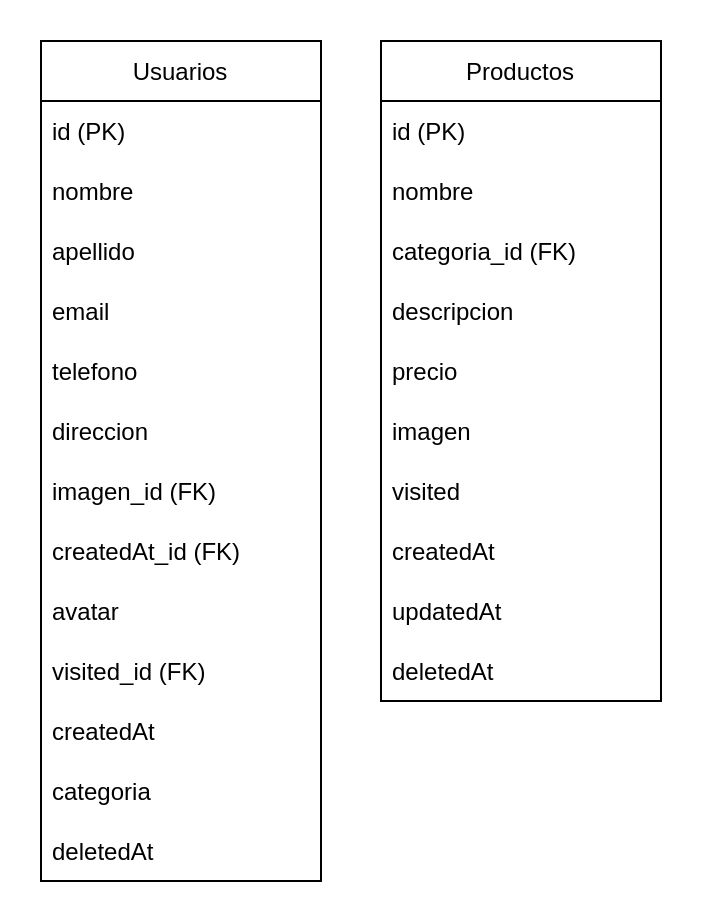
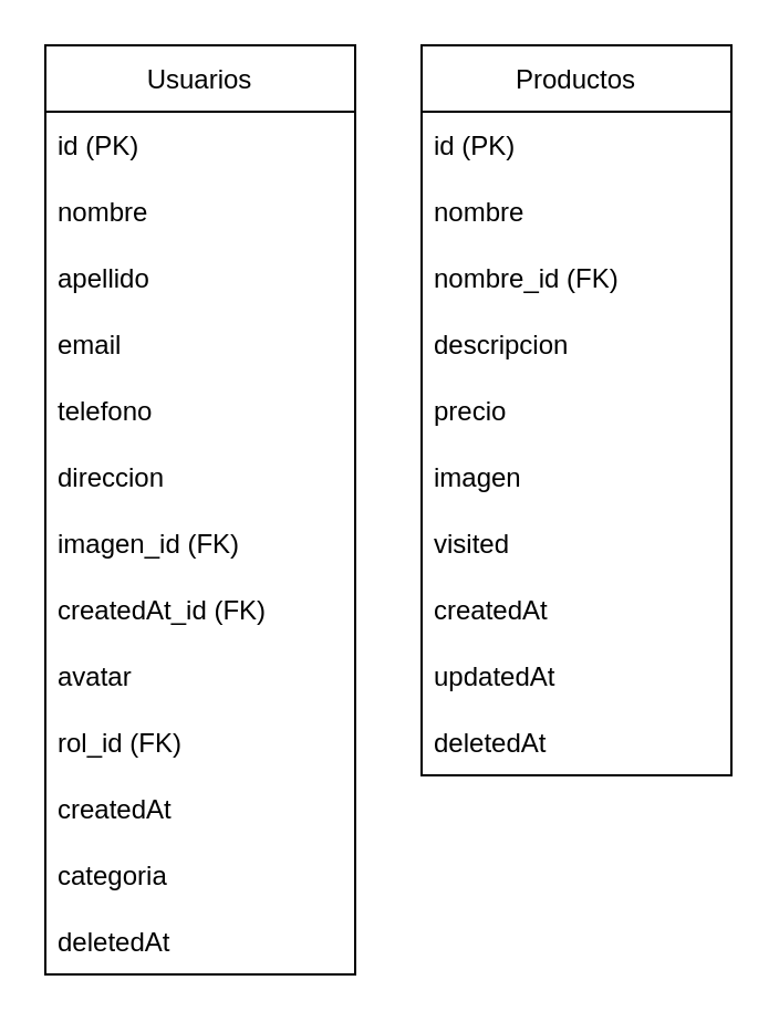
  <mxCell id="0" />
  <mxCell id="1" parent="0" />
  <mxCell id="2" value="Usuarios" style="swimlane;fontStyle=0;childLayout=stackLayout;horizontal=1;startSize=30;horizontalStack=0;resizeParent=1;resizeParentMax=0;resizeLast=0;collapsible=1;marginBottom=0;" vertex="1" parent="1"><mxGeometry x="20" y="20" width="140" height="420" as="geometry" /></mxCell>
  <mxCell id="3" value="id (PK)" style="text;strokeColor=none;fillColor=none;align=left;verticalAlign=middle;spacingLeft=4;spacingRight=4;overflow=hidden;points=[[0,0.5],[1,0.5]];portConstraint=eastwest;rotatable=0;" vertex="1" parent="2"><mxGeometry y="30" width="140" height="30" as="geometry" /></mxCell>
  <mxCell id="4" value="nombre" style="text;strokeColor=none;fillColor=none;align=left;verticalAlign=middle;spacingLeft=4;spacingRight=4;overflow=hidden;points=[[0,0.5],[1,0.5]];portConstraint=eastwest;rotatable=0;" vertex="1" parent="2"><mxGeometry y="60" width="140" height="30" as="geometry" /></mxCell>
  <mxCell id="5" value="apellido" style="text;strokeColor=none;fillColor=none;align=left;verticalAlign=middle;spacingLeft=4;spacingRight=4;overflow=hidden;points=[[0,0.5],[1,0.5]];portConstraint=eastwest;rotatable=0;" vertex="1" parent="2"><mxGeometry y="90" width="140" height="30" as="geometry" /></mxCell>
  <mxCell id="6" value="email" style="text;strokeColor=none;fillColor=none;align=left;verticalAlign=middle;spacingLeft=4;spacingRight=4;overflow=hidden;points=[[0,0.5],[1,0.5]];portConstraint=eastwest;rotatable=0;" vertex="1" parent="2"><mxGeometry y="120" width="140" height="30" as="geometry" /></mxCell>
  <mxCell id="7" value="telefono" style="text;strokeColor=none;fillColor=none;align=left;verticalAlign=middle;spacingLeft=4;spacingRight=4;overflow=hidden;points=[[0,0.5],[1,0.5]];portConstraint=eastwest;rotatable=0;" vertex="1" parent="2"><mxGeometry y="150" width="140" height="30" as="geometry" /></mxCell>
  <mxCell id="8" value="direccion" style="text;strokeColor=none;fillColor=none;align=left;verticalAlign=middle;spacingLeft=4;spacingRight=4;overflow=hidden;points=[[0,0.5],[1,0.5]];portConstraint=eastwest;rotatable=0;" vertex="1" parent="2"><mxGeometry y="180" width="140" height="30" as="geometry" /></mxCell>
  <mxCell id="9" value="imagen_id (FK)" style="text;strokeColor=none;fillColor=none;align=left;verticalAlign=middle;spacingLeft=4;spacingRight=4;overflow=hidden;points=[[0,0.5],[1,0.5]];portConstraint=eastwest;rotatable=0;" vertex="1" parent="2"><mxGeometry y="210" width="140" height="30" as="geometry" /></mxCell>
  <mxCell id="10" value="createdAt_id (FK)" style="text;strokeColor=none;fillColor=none;align=left;verticalAlign=middle;spacingLeft=4;spacingRight=4;overflow=hidden;points=[[0,0.5],[1,0.5]];portConstraint=eastwest;rotatable=0;" vertex="1" parent="2"><mxGeometry y="240" width="140" height="30" as="geometry" /></mxCell>
  <mxCell id="11" value="avatar" style="text;strokeColor=none;fillColor=none;align=left;verticalAlign=middle;spacingLeft=4;spacingRight=4;overflow=hidden;points=[[0,0.5],[1,0.5]];portConstraint=eastwest;rotatable=0;" vertex="1" parent="2"><mxGeometry y="270" width="140" height="30" as="geometry" /></mxCell>
- <mxCell id="12" value="visited_id (FK)" style="text;strokeColor=none;fillColor=none;align=left;verticalAlign=middle;spacingLeft=4;spacingRight=4;overflow=hidden;points=[[0,0.5],[1,0.5]];portConstraint=eastwest;rotatable=0;" vertex="1" parent="2"><mxGeometry y="300" width="140" height="30" as="geometry" /></mxCell>
+ <mxCell id="12" value="rol_id (FK)" style="text;strokeColor=none;fillColor=none;align=left;verticalAlign=middle;spacingLeft=4;spacingRight=4;overflow=hidden;points=[[0,0.5],[1,0.5]];portConstraint=eastwest;rotatable=0;" vertex="1" parent="2"><mxGeometry y="300" width="140" height="30" as="geometry" /></mxCell>
  <mxCell id="13" value="createdAt" style="text;strokeColor=none;fillColor=none;align=left;verticalAlign=middle;spacingLeft=4;spacingRight=4;overflow=hidden;points=[[0,0.5],[1,0.5]];portConstraint=eastwest;rotatable=0;" vertex="1" parent="2"><mxGeometry y="330" width="140" height="30" as="geometry" /></mxCell>
  <mxCell id="14" value="categoria" style="text;strokeColor=none;fillColor=none;align=left;verticalAlign=middle;spacingLeft=4;spacingRight=4;overflow=hidden;points=[[0,0.5],[1,0.5]];portConstraint=eastwest;rotatable=0;" vertex="1" parent="2"><mxGeometry y="360" width="140" height="30" as="geometry" /></mxCell>
  <mxCell id="15" value="deletedAt" style="text;strokeColor=none;fillColor=none;align=left;verticalAlign=middle;spacingLeft=4;spacingRight=4;overflow=hidden;points=[[0,0.5],[1,0.5]];portConstraint=eastwest;rotatable=0;" vertex="1" parent="2"><mxGeometry y="390" width="140" height="30" as="geometry" /></mxCell>
  <mxCell id="16" value="Productos" style="swimlane;fontStyle=0;childLayout=stackLayout;horizontal=1;startSize=30;horizontalStack=0;resizeParent=1;resizeParentMax=0;resizeLast=0;collapsible=1;marginBottom=0;" vertex="1" parent="1"><mxGeometry x="190" y="20" width="140" height="330" as="geometry" /></mxCell>
  <mxCell id="17" value="id (PK)" style="text;strokeColor=none;fillColor=none;align=left;verticalAlign=middle;spacingLeft=4;spacingRight=4;overflow=hidden;points=[[0,0.5],[1,0.5]];portConstraint=eastwest;rotatable=0;" vertex="1" parent="16"><mxGeometry y="30" width="140" height="30" as="geometry" /></mxCell>
  <mxCell id="18" value="nombre" style="text;strokeColor=none;fillColor=none;align=left;verticalAlign=middle;spacingLeft=4;spacingRight=4;overflow=hidden;points=[[0,0.5],[1,0.5]];portConstraint=eastwest;rotatable=0;" vertex="1" parent="16"><mxGeometry y="60" width="140" height="30" as="geometry" /></mxCell>
- <mxCell id="19" value="categoria_id (FK)" style="text;strokeColor=none;fillColor=none;align=left;verticalAlign=middle;spacingLeft=4;spacingRight=4;overflow=hidden;points=[[0,0.5],[1,0.5]];portConstraint=eastwest;rotatable=0;" vertex="1" parent="16"><mxGeometry y="90" width="140" height="30" as="geometry" /></mxCell>
+ <mxCell id="19" value="nombre_id (FK)" style="text;strokeColor=none;fillColor=none;align=left;verticalAlign=middle;spacingLeft=4;spacingRight=4;overflow=hidden;points=[[0,0.5],[1,0.5]];portConstraint=eastwest;rotatable=0;" vertex="1" parent="16"><mxGeometry y="90" width="140" height="30" as="geometry" /></mxCell>
  <mxCell id="20" value="descripcion" style="text;strokeColor=none;fillColor=none;align=left;verticalAlign=middle;spacingLeft=4;spacingRight=4;overflow=hidden;points=[[0,0.5],[1,0.5]];portConstraint=eastwest;rotatable=0;" vertex="1" parent="16"><mxGeometry y="120" width="140" height="30" as="geometry" /></mxCell>
  <mxCell id="21" value="precio" style="text;strokeColor=none;fillColor=none;align=left;verticalAlign=middle;spacingLeft=4;spacingRight=4;overflow=hidden;points=[[0,0.5],[1,0.5]];portConstraint=eastwest;rotatable=0;" vertex="1" parent="16"><mxGeometry y="150" width="140" height="30" as="geometry" /></mxCell>
  <mxCell id="22" value="imagen" style="text;strokeColor=none;fillColor=none;align=left;verticalAlign=middle;spacingLeft=4;spacingRight=4;overflow=hidden;points=[[0,0.5],[1,0.5]];portConstraint=eastwest;rotatable=0;" vertex="1" parent="16"><mxGeometry y="180" width="140" height="30" as="geometry" /></mxCell>
  <mxCell id="23" value="visited" style="text;strokeColor=none;fillColor=none;align=left;verticalAlign=middle;spacingLeft=4;spacingRight=4;overflow=hidden;points=[[0,0.5],[1,0.5]];portConstraint=eastwest;rotatable=0;" vertex="1" parent="16"><mxGeometry y="210" width="140" height="30" as="geometry" /></mxCell>
  <mxCell id="24" value="createdAt" style="text;strokeColor=none;fillColor=none;align=left;verticalAlign=middle;spacingLeft=4;spacingRight=4;overflow=hidden;points=[[0,0.5],[1,0.5]];portConstraint=eastwest;rotatable=0;" vertex="1" parent="16"><mxGeometry y="240" width="140" height="30" as="geometry" /></mxCell>
  <mxCell id="25" value="updatedAt" style="text;strokeColor=none;fillColor=none;align=left;verticalAlign=middle;spacingLeft=4;spacingRight=4;overflow=hidden;points=[[0,0.5],[1,0.5]];portConstraint=eastwest;rotatable=0;" vertex="1" parent="16"><mxGeometry y="270" width="140" height="30" as="geometry" /></mxCell>
  <mxCell id="26" value="deletedAt" style="text;strokeColor=none;fillColor=none;align=left;verticalAlign=middle;spacingLeft=4;spacingRight=4;overflow=hidden;points=[[0,0.5],[1,0.5]];portConstraint=eastwest;rotatable=0;" vertex="1" parent="16"><mxGeometry y="300" width="140" height="30" as="geometry" /></mxCell>
